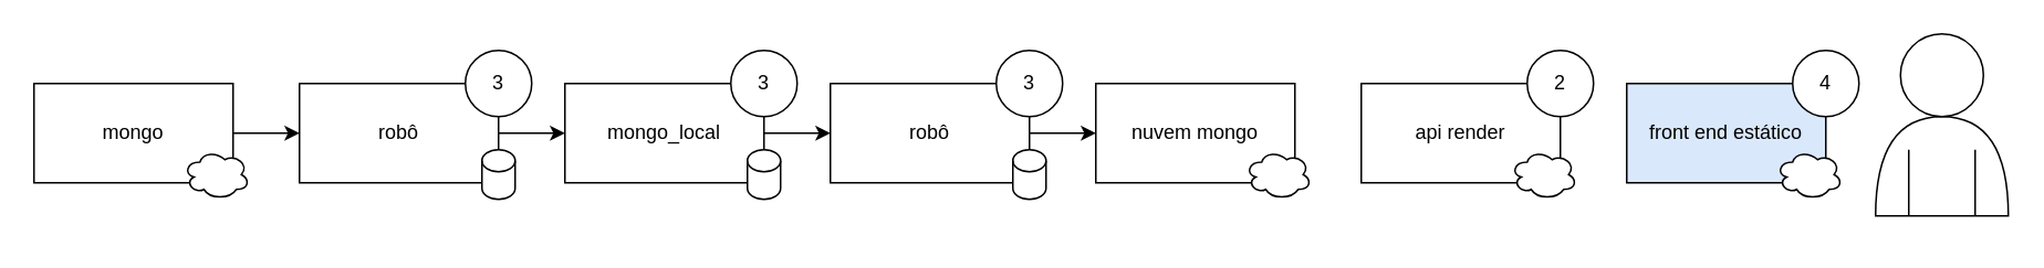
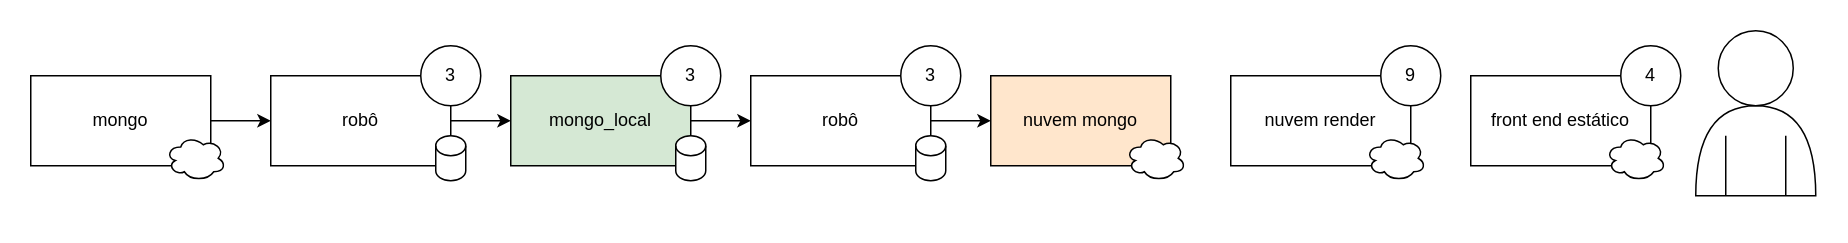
  <mxCell id="0" />
  <mxCell id="1" parent="0" />
- <mxCell id="2" value="nuvem mongo" style="rounded=0;whiteSpace=wrap;html=1;" vertex="1" parent="1"><mxGeometry x="660" y="50" width="120" height="60" as="geometry" /></mxCell>
- <mxCell id="3" value="api render" style="rounded=0;whiteSpace=wrap;html=1;" vertex="1" parent="1"><mxGeometry x="820" y="50" width="120" height="60" as="geometry" /></mxCell>
- <mxCell id="4" value="front end estático" style="rounded=0;whiteSpace=wrap;html=1;fillColor=#dae8fc;" vertex="1" parent="1"><mxGeometry x="980" y="50" width="120" height="60" as="geometry" /></mxCell>
+ <mxCell id="2" value="nuvem mongo" style="rounded=0;whiteSpace=wrap;html=1;fillColor=#ffe6cc;" vertex="1" parent="1"><mxGeometry x="660" y="50" width="120" height="60" as="geometry" /></mxCell>
+ <mxCell id="3" value="nuvem render" style="rounded=0;whiteSpace=wrap;html=1;" vertex="1" parent="1"><mxGeometry x="820" y="50" width="120" height="60" as="geometry" /></mxCell>
+ <mxCell id="4" value="front end estático" style="rounded=0;whiteSpace=wrap;html=1;" vertex="1" parent="1"><mxGeometry x="980" y="50" width="120" height="60" as="geometry" /></mxCell>
  <mxCell id="5" value="" style="group" vertex="1" connectable="0" parent="1"><mxGeometry x="1130" y="20" width="80" height="110" as="geometry" /></mxCell>
  <mxCell id="6" value="" style="shape=or;whiteSpace=wrap;html=1;rotation=-90;" vertex="1" parent="5"><mxGeometry x="10" y="40" width="60" height="80" as="geometry" /></mxCell>
  <mxCell id="7" value="" style="ellipse;whiteSpace=wrap;html=1;aspect=fixed;" vertex="1" parent="5"><mxGeometry x="15" width="50" height="50" as="geometry" /></mxCell>
  <mxCell id="8" value="" style="endArrow=none;html=1;rounded=0;" edge="1" parent="5"><mxGeometry width="50" height="50" relative="1" as="geometry"><mxPoint x="20" y="110" as="sourcePoint" /><mxPoint x="20" y="70" as="targetPoint" /></mxGeometry></mxCell>
  <mxCell id="9" value="" style="endArrow=none;html=1;rounded=0;" edge="1" parent="5"><mxGeometry width="50" height="50" relative="1" as="geometry"><mxPoint x="60" y="110" as="sourcePoint" /><mxPoint x="60" y="70" as="targetPoint" /></mxGeometry></mxCell>
  <mxCell id="10" value="" style="edgeStyle=orthogonalEdgeStyle;rounded=0;orthogonalLoop=1;jettySize=auto;html=1;" edge="1" parent="1" source="11" target="2"><mxGeometry relative="1" as="geometry" /></mxCell>
  <mxCell id="11" value="robô" style="rounded=0;whiteSpace=wrap;html=1;" vertex="1" parent="1"><mxGeometry x="500" y="50" width="120" height="60" as="geometry" /></mxCell>
  <mxCell id="12" value="" style="edgeStyle=orthogonalEdgeStyle;rounded=0;orthogonalLoop=1;jettySize=auto;html=1;" edge="1" parent="1" source="13" target="11"><mxGeometry relative="1" as="geometry" /></mxCell>
- <mxCell id="13" value="mongo_local" style="rounded=0;whiteSpace=wrap;html=1;" vertex="1" parent="1"><mxGeometry x="340" y="50" width="120" height="60" as="geometry" /></mxCell>
+ <mxCell id="13" value="mongo_local" style="rounded=0;whiteSpace=wrap;html=1;fillColor=#d5e8d4;" vertex="1" parent="1"><mxGeometry x="340" y="50" width="120" height="60" as="geometry" /></mxCell>
  <mxCell id="14" value="" style="edgeStyle=orthogonalEdgeStyle;rounded=0;orthogonalLoop=1;jettySize=auto;html=1;" edge="1" parent="1" source="15" target="13"><mxGeometry relative="1" as="geometry" /></mxCell>
  <mxCell id="15" value="robô" style="rounded=0;whiteSpace=wrap;html=1;" vertex="1" parent="1"><mxGeometry x="180" y="50" width="120" height="60" as="geometry" /></mxCell>
  <mxCell id="16" value="" style="edgeStyle=orthogonalEdgeStyle;rounded=0;orthogonalLoop=1;jettySize=auto;html=1;" edge="1" parent="1" source="17" target="15"><mxGeometry relative="1" as="geometry" /></mxCell>
  <mxCell id="17" value="mongo" style="rounded=0;whiteSpace=wrap;html=1;" vertex="1" parent="1"><mxGeometry x="20" y="50" width="120" height="60" as="geometry" /></mxCell>
  <mxCell id="18" value="" style="ellipse;shape=cloud;whiteSpace=wrap;html=1;" vertex="1" parent="1"><mxGeometry x="1070" y="90" width="40" height="30" as="geometry" /></mxCell>
  <mxCell id="19" value="" style="ellipse;shape=cloud;whiteSpace=wrap;html=1;" vertex="1" parent="1"><mxGeometry x="910" y="90" width="40" height="30" as="geometry" /></mxCell>
  <mxCell id="20" value="" style="ellipse;shape=cloud;whiteSpace=wrap;html=1;" vertex="1" parent="1"><mxGeometry x="750" y="90" width="40" height="30" as="geometry" /></mxCell>
  <mxCell id="21" value="" style="ellipse;shape=cloud;whiteSpace=wrap;html=1;" vertex="1" parent="1"><mxGeometry x="110" y="90" width="40" height="30" as="geometry" /></mxCell>
  <mxCell id="22" value="" style="shape=cylinder3;whiteSpace=wrap;html=1;boundedLbl=1;backgroundOutline=1;size=6.667;" vertex="1" parent="1"><mxGeometry x="610" y="90" width="20" height="30" as="geometry" /></mxCell>
  <mxCell id="23" value="" style="shape=cylinder3;whiteSpace=wrap;html=1;boundedLbl=1;backgroundOutline=1;size=6.667;" vertex="1" parent="1"><mxGeometry x="450" y="90" width="20" height="30" as="geometry" /></mxCell>
  <mxCell id="24" value="" style="shape=cylinder3;whiteSpace=wrap;html=1;boundedLbl=1;backgroundOutline=1;size=6.667;" vertex="1" parent="1"><mxGeometry x="290" y="90" width="20" height="30" as="geometry" /></mxCell>
  <mxCell id="25" value="4" style="ellipse;whiteSpace=wrap;html=1;aspect=fixed;" vertex="1" parent="1"><mxGeometry x="1080" y="30" width="40" height="40" as="geometry" /></mxCell>
- <mxCell id="26" value="2" style="ellipse;whiteSpace=wrap;html=1;aspect=fixed;" vertex="1" parent="1"><mxGeometry x="920" y="30" width="40" height="40" as="geometry" /></mxCell>
+ <mxCell id="26" value="9" style="ellipse;whiteSpace=wrap;html=1;aspect=fixed;" vertex="1" parent="1"><mxGeometry x="920" y="30" width="40" height="40" as="geometry" /></mxCell>
  <mxCell id="27" value="3" style="ellipse;whiteSpace=wrap;html=1;aspect=fixed;" vertex="1" parent="1"><mxGeometry x="600" y="30" width="40" height="40" as="geometry" /></mxCell>
  <mxCell id="28" value="3" style="ellipse;whiteSpace=wrap;html=1;aspect=fixed;" vertex="1" parent="1"><mxGeometry x="280" y="30" width="40" height="40" as="geometry" /></mxCell>
  <mxCell id="29" value="3" style="ellipse;whiteSpace=wrap;html=1;aspect=fixed;" vertex="1" parent="1"><mxGeometry x="440" y="30" width="40" height="40" as="geometry" /></mxCell>
